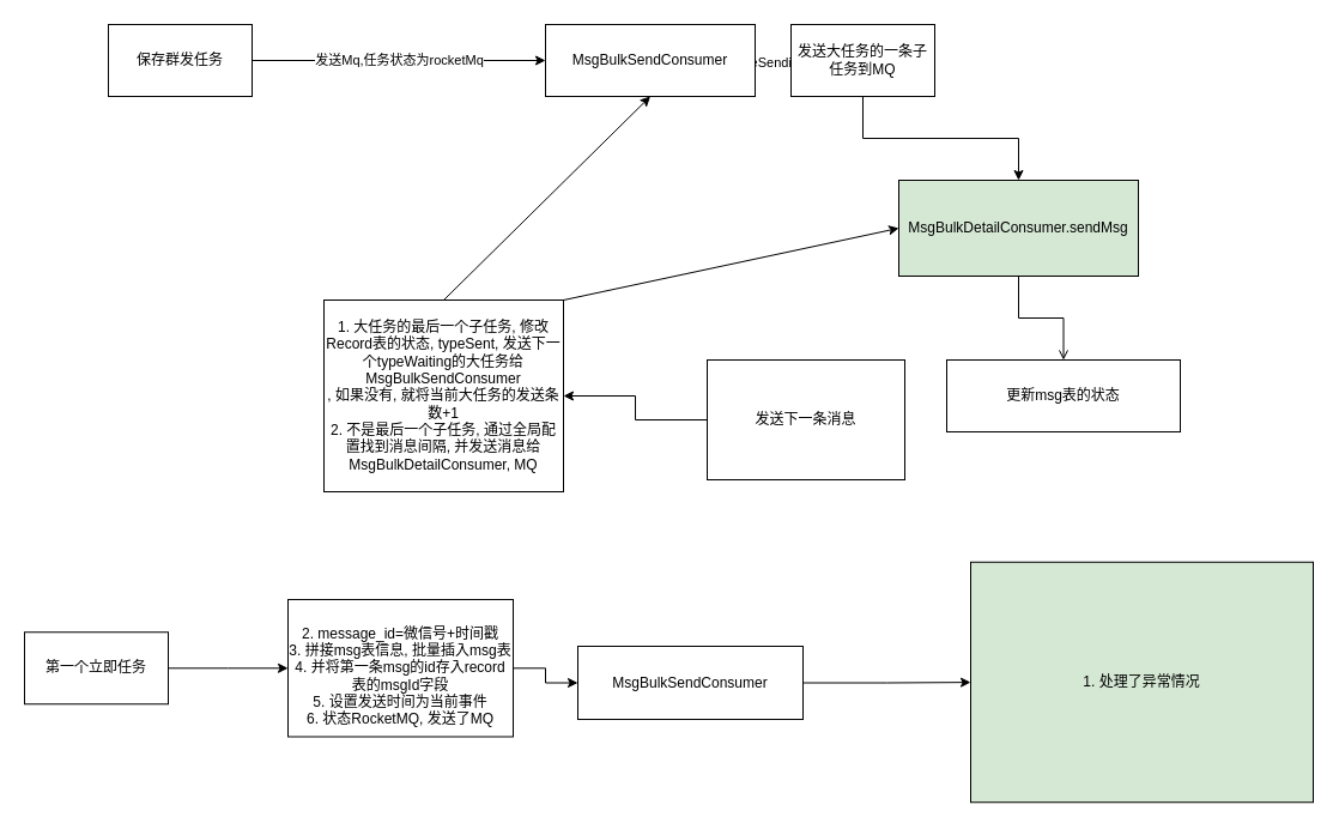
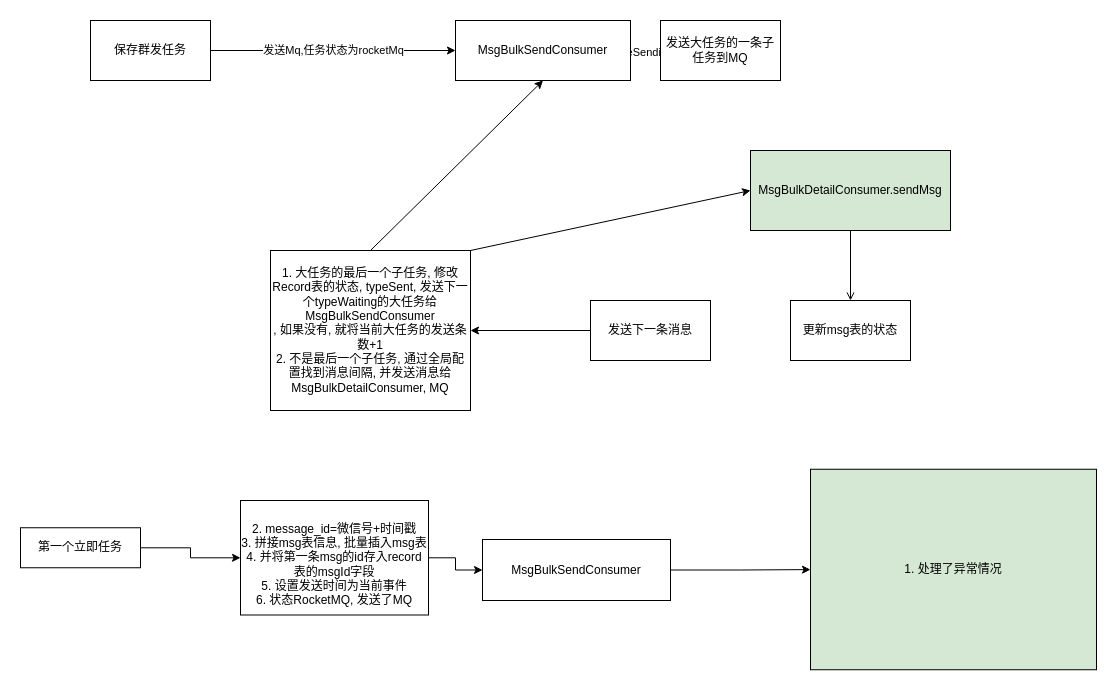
  <mxCell id="0" />
  <mxCell id="1" parent="0" />
  <mxCell id="2" value="发送Mq,任务状态为rocketMq" style="edgeStyle=orthogonalEdgeStyle;rounded=0;orthogonalLoop=1;jettySize=auto;html=1;" parent="1" source="3" target="6" edge="1"><mxGeometry relative="1" as="geometry" /></mxCell>
  <mxCell id="3" value="保存群发任务" style="rounded=0;whiteSpace=wrap;html=1;" parent="1" vertex="1"><mxGeometry x="90" y="20" width="120" height="60" as="geometry" /></mxCell>
  <mxCell id="4" value="" style="edgeStyle=orthogonalEdgeStyle;rounded=0;orthogonalLoop=1;jettySize=auto;html=1;" parent="1" source="6" target="8" edge="1"><mxGeometry relative="1" as="geometry" /></mxCell>
  <mxCell id="5" value="typeSending" style="edgeLabel;html=1;align=center;verticalAlign=middle;resizable=0;points=[];" parent="4" vertex="1" connectable="0"><mxGeometry x="0.153" y="1" relative="1" as="geometry"><mxPoint as="offset" /></mxGeometry></mxCell>
  <mxCell id="6" value="MsgBulkSendConsumer" style="whiteSpace=wrap;html=1;rounded=0;" parent="1" vertex="1"><mxGeometry x="455" y="20" width="175" height="60" as="geometry" /></mxCell>
- <mxCell id="7" value="" style="edgeStyle=orthogonalEdgeStyle;rounded=0;orthogonalLoop=1;jettySize=auto;html=1;" parent="1" source="8" target="10" edge="1"><mxGeometry relative="1" as="geometry" /></mxCell>
  <mxCell id="8" value="发送大任务的一条子任务到MQ" style="whiteSpace=wrap;html=1;rounded=0;" parent="1" vertex="1"><mxGeometry x="660" y="20" width="120" height="60" as="geometry" /></mxCell>
  <mxCell id="9" value="" style="edgeStyle=orthogonalEdgeStyle;rounded=0;orthogonalLoop=1;jettySize=auto;html=1;endArrow=open;" parent="1" source="10" target="11" edge="1"><mxGeometry relative="1" as="geometry" /></mxCell>
  <mxCell id="10" value="MsgBulkDetailConsumer.sendMsg" style="whiteSpace=wrap;html=1;rounded=0;fillColor=#d5e8d4;" parent="1" vertex="1"><mxGeometry x="750" y="150" width="200" height="80" as="geometry" /></mxCell>
- <mxCell id="11" value="更新msg表的状态" style="whiteSpace=wrap;html=1;rounded=0;" parent="1" vertex="1"><mxGeometry x="790" y="300" width="195" height="60" as="geometry" /></mxCell>
+ <mxCell id="11" value="更新msg表的状态" style="whiteSpace=wrap;html=1;rounded=0;" parent="1" vertex="1"><mxGeometry x="790" y="300" width="120" height="60" as="geometry" /></mxCell>
  <mxCell id="12" value="" style="edgeStyle=orthogonalEdgeStyle;rounded=0;orthogonalLoop=1;jettySize=auto;html=1;" parent="1" source="13" target="14" edge="1"><mxGeometry relative="1" as="geometry" /></mxCell>
- <mxCell id="13" value="发送下一条消息" style="whiteSpace=wrap;html=1;rounded=0;" parent="1" vertex="1"><mxGeometry x="590" y="300" width="165" height="100" as="geometry" /></mxCell>
+ <mxCell id="13" value="发送下一条消息" style="whiteSpace=wrap;html=1;rounded=0;" parent="1" vertex="1"><mxGeometry x="590" y="300" width="120" height="60" as="geometry" /></mxCell>
  <mxCell id="14" value="1. 大任务的最后一个子任务, 修改Record表的状态,&amp;nbsp;typeSent, 发送下一个typeWaiting的大任务给MsgBulkSendConsumer&lt;br&gt;, 如果没有, 就将当前大任务的发送条数+1&lt;br&gt;2. 不是最后一个子任务, 通过全局配置找到消息间隔, 并发送消息给MsgBulkDetailConsumer,&amp;nbsp;&lt;span style=&quot;background-color: initial;&quot;&gt;MQ&lt;/span&gt;" style="whiteSpace=wrap;html=1;rounded=0;" parent="1" vertex="1"><mxGeometry x="270" y="250" width="200" height="160" as="geometry" /></mxCell>
  <mxCell id="15" value="" style="endArrow=classic;html=1;rounded=0;exitX=0.5;exitY=0;exitDx=0;exitDy=0;entryX=0.5;entryY=1;entryDx=0;entryDy=0;" parent="1" source="14" target="6" edge="1"><mxGeometry width="50" height="50" relative="1" as="geometry"><mxPoint x="550" y="170" as="sourcePoint" /><mxPoint x="600" y="120" as="targetPoint" /></mxGeometry></mxCell>
  <mxCell id="16" value="" style="endArrow=classic;html=1;rounded=0;exitX=1;exitY=0;exitDx=0;exitDy=0;entryX=0;entryY=0.5;entryDx=0;entryDy=0;" parent="1" source="14" target="10" edge="1"><mxGeometry width="50" height="50" relative="1" as="geometry"><mxPoint x="550" y="170" as="sourcePoint" /><mxPoint x="600" y="120" as="targetPoint" /></mxGeometry></mxCell>
  <mxCell id="17" value="" style="edgeStyle=orthogonalEdgeStyle;rounded=0;orthogonalLoop=1;jettySize=auto;html=1;" edge="1" parent="1" source="18" target="20"><mxGeometry relative="1" as="geometry" /></mxCell>
- <mxCell id="18" value="第一个立即任务" style="rounded=0;whiteSpace=wrap;html=1;" vertex="1" parent="1"><mxGeometry x="20" y="527.25" width="120" height="60" as="geometry" /></mxCell>
+ <mxCell id="18" value="第一个立即任务" style="rounded=0;whiteSpace=wrap;html=1;" vertex="1" parent="1"><mxGeometry x="20" y="527.25" width="120" height="40" as="geometry" /></mxCell>
  <mxCell id="19" value="" style="edgeStyle=orthogonalEdgeStyle;rounded=0;orthogonalLoop=1;jettySize=auto;html=1;" edge="1" parent="1" source="20" target="22"><mxGeometry relative="1" as="geometry" /></mxCell>
  <mxCell id="20" value="&lt;br&gt;2. message_id=微信号+时间戳&lt;br&gt;3. 拼接msg表信息, 批量插入msg表&lt;br&gt;4. 并将第一条msg的id存入record表的msgId字段&lt;br&gt;5. 设置发送时间为当前事件&lt;br&gt;6. 状态RocketMQ, 发送了MQ" style="whiteSpace=wrap;html=1;rounded=0;" vertex="1" parent="1"><mxGeometry x="240" y="500" width="188" height="114.5" as="geometry" /></mxCell>
  <mxCell id="21" value="" style="edgeStyle=orthogonalEdgeStyle;rounded=0;orthogonalLoop=1;jettySize=auto;html=1;" edge="1" parent="1" source="22" target="23"><mxGeometry relative="1" as="geometry" /></mxCell>
  <mxCell id="22" value="MsgBulkSendConsumer" style="whiteSpace=wrap;html=1;rounded=0;" vertex="1" parent="1"><mxGeometry x="482" y="539" width="188" height="61" as="geometry" /></mxCell>
  <mxCell id="23" value="1. 处理了异常情况" style="whiteSpace=wrap;html=1;rounded=0;fillColor=#d5e8d4;" vertex="1" parent="1"><mxGeometry x="810" y="468.75" width="286" height="200.5" as="geometry" /></mxCell>
